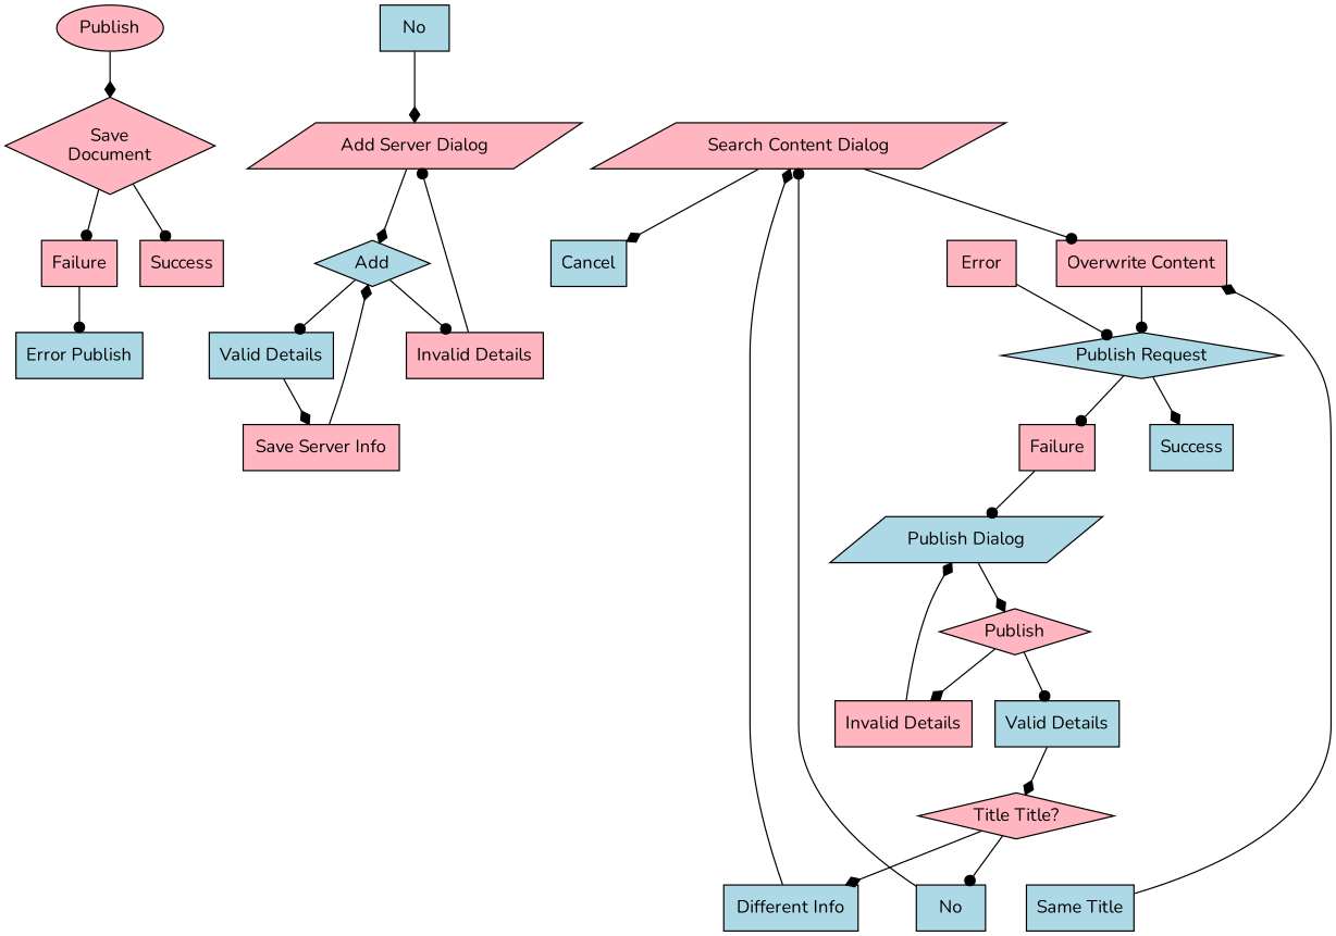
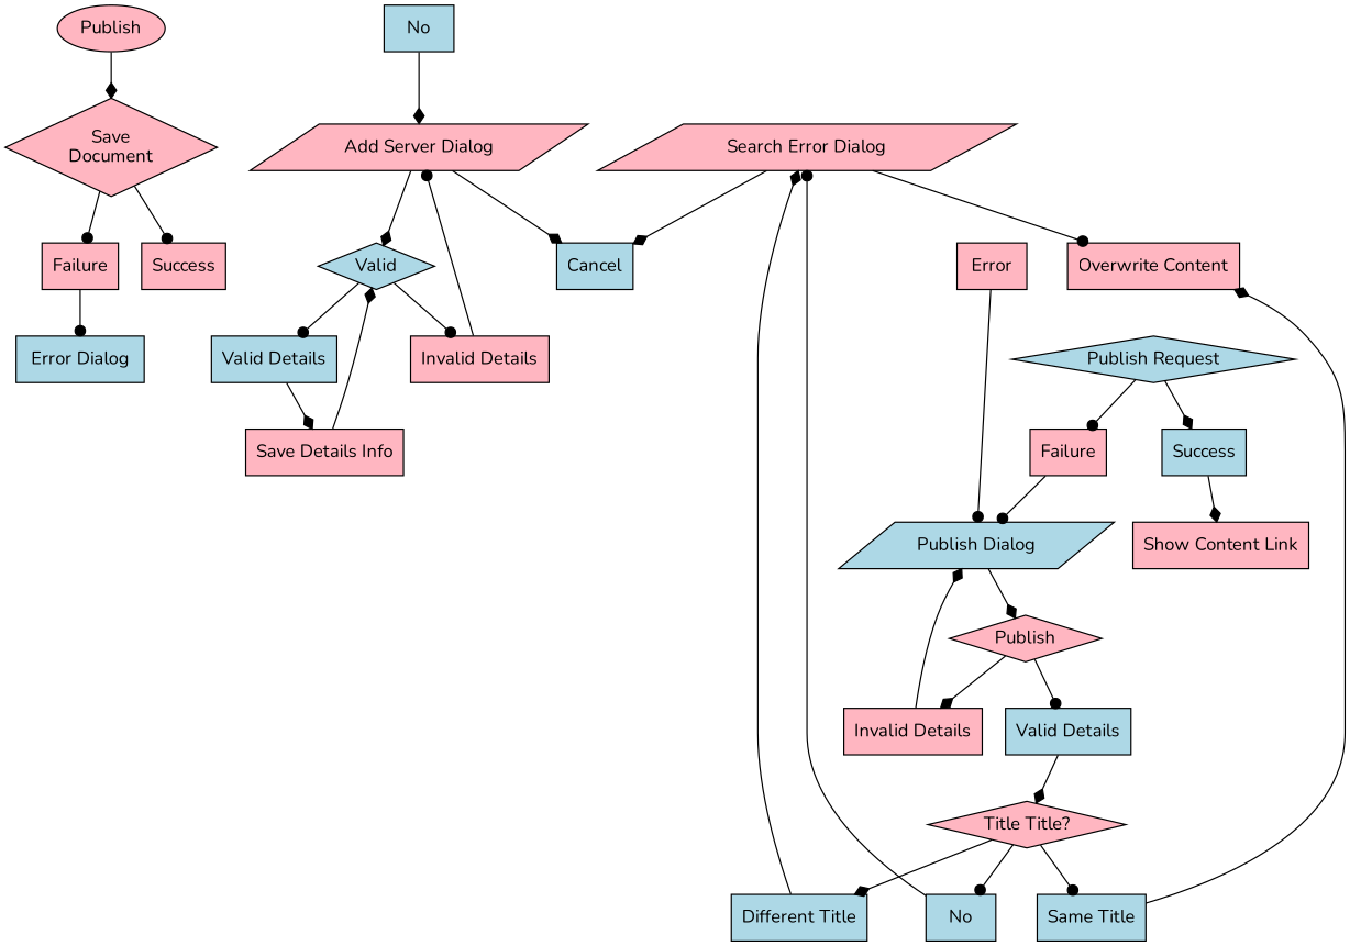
  digraph {
    fontname=Nunito
    node [fillcolor=lightpink fontname=Nunito shape=box style=filled]
    edge [arrowhead=diamond fontname=Nunito]
    Publish [shape=oval]
    "Save\nDocument" [shape=diamond]
    Failure
    Success
-   "Error Dialog" [fillcolor=lightblue label="Error Publish"]
+   "Error Dialog" [fillcolor=lightblue]
    No [fillcolor=lightblue]
    "Add Server Dialog" [shape=parallelogram]
    n8 [label=Error]
    "Publish Dialog" [fillcolor=lightblue shape=parallelogram]
-   Add [fillcolor=lightblue shape=diamond]
+   Add [fillcolor=lightblue shape=diamond label=Valid]
    Cancel [fillcolor=lightblue]
    "Invalid Details"
    "Valid Details" [fillcolor=lightblue]
-   "Save Server Info"
+   "Save Server Info" [label="Save Details Info"]
    n15 [label=Publish shape=diamond]
    n16 [label="Invalid Details"]
    n17 [fillcolor=lightblue label="Valid Details"]
    n18 [label="Title Title?" shape=diamond]
    n19 [fillcolor=lightblue label=No]
-   "Different Title" [fillcolor=lightblue label="Different Info"]
+   "Different Title" [fillcolor=lightblue]
    "Same Title" [fillcolor=lightblue]
-   "Search Content Dialog" [shape=parallelogram]
+   "Search Content Dialog" [shape=parallelogram label="Search Error Dialog"]
    "Overwrite Content"
    "Publish Request" [fillcolor=lightblue shape=diamond]
    n25 [label=Failure]
    n26 [fillcolor=lightblue label=Success]
+   "Show Content Link"
    Publish -> "Save\nDocument"
    "Save\nDocument" -> Failure [arrowhead=dot]
    "Save\nDocument" -> Success [arrowhead=dot]
    Failure -> "Error Dialog" [arrowhead=dot]
    No -> "Add Server Dialog"
    "Add Server Dialog" -> Add
-   n8 -> "Publish Request" [arrowhead=dot]
+   "Add Server Dialog" -> Cancel
+   n8 -> "Publish Dialog" [arrowhead=dot]
    "Publish Dialog" -> n15
    Add -> "Invalid Details" [arrowhead=dot]
    Add -> "Valid Details" [arrowhead=dot]
    "Invalid Details" -> "Add Server Dialog" [arrowhead=dot]
    "Valid Details" -> "Save Server Info"
    "Save Server Info" -> Add
    n15 -> n16
    n15 -> n17 [arrowhead=dot]
    n16 -> "Publish Dialog"
    n17 -> n18
    n18 -> n19 [arrowhead=dot]
    n18 -> "Different Title"
+   n18 -> "Same Title" [arrowhead=dot]
    n19 -> "Search Content Dialog" [arrowhead=dot]
    "Different Title" -> "Search Content Dialog"
    "Same Title" -> "Overwrite Content"
    "Search Content Dialog" -> Cancel
    "Search Content Dialog" -> "Overwrite Content" [arrowhead=dot]
-   "Overwrite Content" -> "Publish Request" [arrowhead=dot]
    "Publish Request" -> n25 [arrowhead=dot]
    "Publish Request" -> n26
    n25 -> "Publish Dialog" [arrowhead=dot]
+   n26 -> "Show Content Link"
  }
